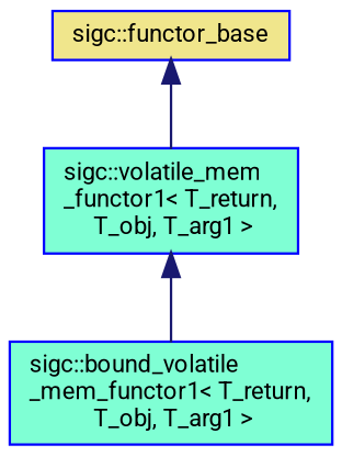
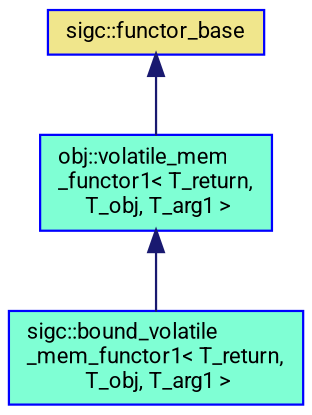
  digraph {
    fontname=Roboto
    node [color=blue fillcolor=aquamarine fontname=Roboto fontsize=10 shape=record style=filled]
    edge [color=midnightblue dir=back fontname=Roboto fontsize=10 labelfontname=Sans labelfontsize=10 style=solid]
-   n1 [fontcolor=black height=0.2 label="sigc::volatile_mem\l_functor1\< T_return,\l T_obj, T_arg1 \>" width=0.4]
+   n1 [fontcolor=black height=0.2 label="obj::volatile_mem\l_functor1\< T_return,\l T_obj, T_arg1 \>" width=0.4]
    n2 [height=0.2 label="sigc::bound_volatile\l_mem_functor1\< T_return,\l T_obj, T_arg1 \>" width=0.4]
    n3 [fillcolor=khaki height=0.2 label="sigc::functor_base" width=0.4]
    n1 -> n2
    n3 -> n1
  }
